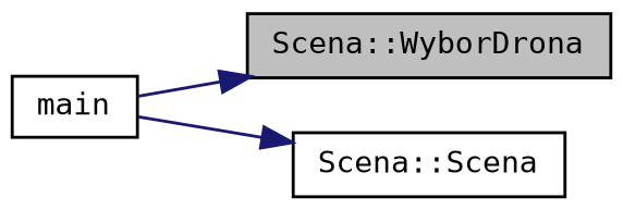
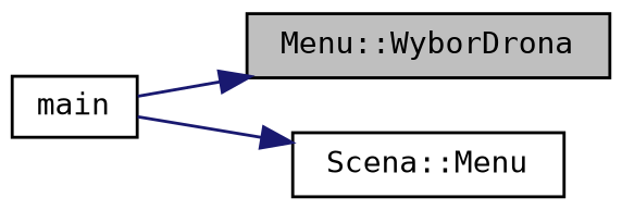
  digraph {
    fontname="DejaVu Sans Mono"
    rankdir=RL
    node [color=black fillcolor=white fontname="DejaVu Sans Mono" fontsize=10 shape=record style=filled]
    edge [color=midnightblue dir=back fontname="DejaVu Sans Mono" fontsize=10 labelfontname=FreeSans labelfontsize=10 style=solid]
-   n1 [fillcolor=grey75 fontcolor=black height=0.2 label="Scena::WyborDrona" width=0.4]
+   n1 [fillcolor=grey75 fontcolor=black height=0.2 label="Menu::WyborDrona" width=0.4]
    n2 [height=0.2 label=main width=0.4]
-   n3 [height=0.2 label="Scena::Scena" width=0.4]
+   n3 [height=0.2 label="Scena::Menu" width=0.4]
    n1 -> n2
    n3 -> n2
  }
